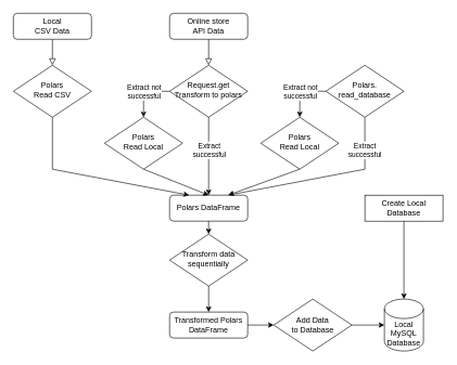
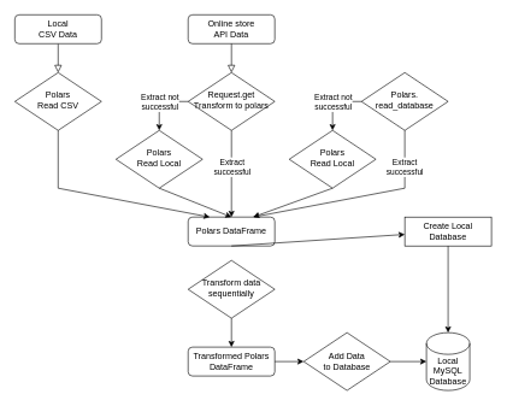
  <mxCell id="0" />
  <mxCell id="1" parent="0" />
  <mxCell id="2" value="" style="rounded=0;html=1;jettySize=auto;orthogonalLoop=1;fontSize=11;endArrow=block;endFill=0;endSize=8;strokeWidth=1;shadow=0;labelBackgroundColor=none;edgeStyle=orthogonalEdgeStyle;" parent="1" source="3" target="4" edge="1"><mxGeometry relative="1" as="geometry" /></mxCell>
  <mxCell id="3" value="&lt;div&gt;Local&lt;/div&gt;CSV Data" style="rounded=1;whiteSpace=wrap;html=1;fontSize=12;glass=0;strokeWidth=1;shadow=0;" parent="1" vertex="1"><mxGeometry x="20" y="20" width="120" height="40" as="geometry" /></mxCell>
  <mxCell id="4" value="Polars&lt;br&gt;Read CSV" style="rhombus;whiteSpace=wrap;html=1;shadow=0;fontFamily=Helvetica;fontSize=12;align=center;strokeWidth=1;spacing=6;spacingTop=-4;" parent="1" vertex="1"><mxGeometry x="20" y="100" width="120" height="80" as="geometry" /></mxCell>
  <mxCell id="5" value="&lt;div&gt;Online store&lt;/div&gt;&lt;div&gt;API Data&lt;/div&gt;" style="rounded=1;whiteSpace=wrap;html=1;fontSize=12;glass=0;strokeWidth=1;shadow=0;" vertex="1" parent="1"><mxGeometry x="260" y="20" width="120" height="40" as="geometry" /></mxCell>
  <mxCell id="6" value="Request.get&lt;br&gt;Transform to polars" style="rhombus;whiteSpace=wrap;html=1;shadow=0;fontFamily=Helvetica;fontSize=12;align=center;strokeWidth=1;spacing=6;spacingTop=-4;" vertex="1" parent="1"><mxGeometry x="260" y="100" width="120" height="80" as="geometry" /></mxCell>
  <mxCell id="7" value="" style="rounded=0;html=1;jettySize=auto;orthogonalLoop=1;fontSize=11;endArrow=block;endFill=0;endSize=8;strokeWidth=1;shadow=0;labelBackgroundColor=none;edgeStyle=orthogonalEdgeStyle;exitX=0.5;exitY=1;exitDx=0;exitDy=0;entryX=0.5;entryY=0;entryDx=0;entryDy=0;" edge="1" parent="1" source="5" target="6"><mxGeometry relative="1" as="geometry"><mxPoint x="170" y="70" as="sourcePoint" /><mxPoint x="170" y="120" as="targetPoint" /></mxGeometry></mxCell>
  <mxCell id="8" value="Polars.&lt;div&gt;read_database&lt;/div&gt;" style="rhombus;whiteSpace=wrap;html=1;shadow=0;fontFamily=Helvetica;fontSize=12;align=center;strokeWidth=1;spacing=6;spacingTop=-4;" vertex="1" parent="1"><mxGeometry x="500" y="100" width="120" height="80" as="geometry" /></mxCell>
  <mxCell id="9" value="" style="endArrow=classic;html=1;rounded=0;exitX=0;exitY=0.5;exitDx=0;exitDy=0;entryX=0.5;entryY=0;entryDx=0;entryDy=0;" edge="1" parent="1" source="8" target="18"><mxGeometry relative="1" as="geometry"><mxPoint x="390" y="320" as="sourcePoint" /><mxPoint x="420" y="180" as="targetPoint" /><Array as="points"><mxPoint x="460" y="140" /></Array></mxGeometry></mxCell>
  <mxCell id="10" value="Extract not&lt;br&gt;successful" style="edgeLabel;resizable=0;html=1;;align=center;verticalAlign=middle;" connectable="0" vertex="1" parent="9"><mxGeometry relative="1" as="geometry" /></mxCell>
  <mxCell id="11" value="" style="endArrow=classic;html=1;rounded=0;exitX=0;exitY=0.5;exitDx=0;exitDy=0;entryX=0.5;entryY=0;entryDx=0;entryDy=0;" edge="1" parent="1" source="6" target="17"><mxGeometry relative="1" as="geometry"><mxPoint x="240" y="140" as="sourcePoint" /><mxPoint x="220" y="180" as="targetPoint" /><Array as="points"><mxPoint x="220" y="140" /></Array></mxGeometry></mxCell>
  <mxCell id="12" value="Extract not&lt;br&gt;successful" style="edgeLabel;resizable=0;html=1;;align=center;verticalAlign=middle;" connectable="0" vertex="1" parent="11"><mxGeometry relative="1" as="geometry" /></mxCell>
  <mxCell id="13" value="" style="endArrow=classic;html=1;rounded=0;exitX=0.5;exitY=1;exitDx=0;exitDy=0;entryX=0.75;entryY=0;entryDx=0;entryDy=0;" edge="1" parent="1" source="8" target="19"><mxGeometry relative="1" as="geometry"><mxPoint x="600" y="250" as="sourcePoint" /><mxPoint x="520" y="300" as="targetPoint" /><Array as="points"><mxPoint x="560" y="260" /></Array></mxGeometry></mxCell>
  <mxCell id="14" value="Extract&lt;br&gt;successful" style="edgeLabel;resizable=0;html=1;;align=center;verticalAlign=middle;" connectable="0" vertex="1" parent="13"><mxGeometry relative="1" as="geometry"><mxPoint x="65" y="-42" as="offset" /></mxGeometry></mxCell>
  <mxCell id="15" value="" style="endArrow=classic;html=1;rounded=0;exitX=0.5;exitY=1;exitDx=0;exitDy=0;entryX=0.5;entryY=0;entryDx=0;entryDy=0;" edge="1" parent="1" source="6" target="19"><mxGeometry relative="1" as="geometry"><mxPoint x="330" y="190" as="sourcePoint" /><mxPoint x="320" y="300" as="targetPoint" /><Array as="points" /></mxGeometry></mxCell>
  <mxCell id="16" value="Extract&lt;br&gt;successful" style="edgeLabel;resizable=0;html=1;;align=center;verticalAlign=middle;" connectable="0" vertex="1" parent="15"><mxGeometry relative="1" as="geometry"><mxPoint y="-10" as="offset" /></mxGeometry></mxCell>
  <mxCell id="17" value="Polars&lt;br&gt;Read Local" style="rhombus;whiteSpace=wrap;html=1;shadow=0;fontFamily=Helvetica;fontSize=12;align=center;strokeWidth=1;spacing=6;spacingTop=-4;" vertex="1" parent="1"><mxGeometry x="160" y="180" width="120" height="80" as="geometry" /></mxCell>
  <mxCell id="18" value="Polars&lt;br&gt;Read Local" style="rhombus;whiteSpace=wrap;html=1;shadow=0;fontFamily=Helvetica;fontSize=12;align=center;strokeWidth=1;spacing=6;spacingTop=-4;" vertex="1" parent="1"><mxGeometry x="400" y="180" width="120" height="80" as="geometry" /></mxCell>
  <mxCell id="19" value="&lt;div&gt;Polars DataFrame&lt;/div&gt;" style="rounded=1;whiteSpace=wrap;html=1;fontSize=12;glass=0;strokeWidth=1;shadow=0;" vertex="1" parent="1"><mxGeometry x="260" y="300" width="120" height="40" as="geometry" /></mxCell>
  <mxCell id="20" value="" style="endArrow=classic;html=1;rounded=0;exitX=0.5;exitY=1;exitDx=0;exitDy=0;entryX=0.75;entryY=0;entryDx=0;entryDy=0;" edge="1" parent="1" source="18" target="19"><mxGeometry width="50" height="50" relative="1" as="geometry"><mxPoint x="380" y="330" as="sourcePoint" /><mxPoint x="430" y="280" as="targetPoint" /><Array as="points" /></mxGeometry></mxCell>
  <mxCell id="21" value="" style="endArrow=classic;html=1;rounded=0;exitX=0.5;exitY=1;exitDx=0;exitDy=0;entryX=0.5;entryY=0;entryDx=0;entryDy=0;" edge="1" parent="1" source="17" target="19"><mxGeometry width="50" height="50" relative="1" as="geometry"><mxPoint x="380" y="330" as="sourcePoint" /><mxPoint x="430" y="280" as="targetPoint" /><Array as="points" /></mxGeometry></mxCell>
  <mxCell id="22" value="" style="endArrow=classic;html=1;rounded=0;entryX=0.25;entryY=0;entryDx=0;entryDy=0;exitX=0.5;exitY=1;exitDx=0;exitDy=0;" edge="1" parent="1" source="4" target="19"><mxGeometry width="50" height="50" relative="1" as="geometry"><mxPoint x="380" y="330" as="sourcePoint" /><mxPoint x="430" y="280" as="targetPoint" /><Array as="points"><mxPoint x="80" y="260" /></Array></mxGeometry></mxCell>
  <mxCell id="23" value="Transform data&lt;div&gt;sequentially&lt;/div&gt;" style="rhombus;whiteSpace=wrap;html=1;shadow=0;fontFamily=Helvetica;fontSize=12;align=center;strokeWidth=1;spacing=6;spacingTop=-4;" vertex="1" parent="1"><mxGeometry x="260" y="360" width="120" height="80" as="geometry" /></mxCell>
- <mxCell id="24" value="" style="endArrow=classic;html=1;rounded=0;exitX=0.5;exitY=1;exitDx=0;exitDy=0;entryX=0.5;entryY=0;entryDx=0;entryDy=0;" edge="1" parent="1" source="19" target="23"><mxGeometry width="50" height="50" relative="1" as="geometry"><mxPoint x="390" y="500" as="sourcePoint" /><mxPoint x="440" y="450" as="targetPoint" /></mxGeometry></mxCell>
+ <mxCell id="24" value="" style="endArrow=classic;html=1;rounded=0;exitX=0.5;exitY=1;exitDx=0;exitDy=0;" edge="1" parent="1" source="19" target="26"><mxGeometry width="50" height="50" relative="1" as="geometry"><mxPoint x="390" y="500" as="sourcePoint" /><mxPoint x="440" y="450" as="targetPoint" /></mxGeometry></mxCell>
  <mxCell id="25" value="Local MySQL Database" style="shape=cylinder3;whiteSpace=wrap;html=1;boundedLbl=1;backgroundOutline=1;size=15;" vertex="1" parent="1"><mxGeometry x="590" y="460" width="60" height="80" as="geometry" /></mxCell>
  <mxCell id="26" value="Create Local&lt;br&gt;Database" style="rounded=0;whiteSpace=wrap;html=1;" vertex="1" parent="1"><mxGeometry x="560" y="300" width="120" height="40" as="geometry" /></mxCell>
  <mxCell id="27" value="" style="endArrow=classic;html=1;rounded=0;exitX=0.5;exitY=1;exitDx=0;exitDy=0;entryX=0.5;entryY=0;entryDx=0;entryDy=0;entryPerimeter=0;" edge="1" parent="1" source="26" target="25"><mxGeometry width="50" height="50" relative="1" as="geometry"><mxPoint x="390" y="330" as="sourcePoint" /><mxPoint x="440" y="280" as="targetPoint" /></mxGeometry></mxCell>
  <mxCell id="28" value="Add Data&lt;div&gt;to Database&lt;/div&gt;" style="rhombus;whiteSpace=wrap;html=1;" vertex="1" parent="1"><mxGeometry x="420" y="460" width="120" height="80" as="geometry" /></mxCell>
  <mxCell id="29" value="&lt;div&gt;Transformed Polars DataFrame&lt;/div&gt;" style="rounded=1;whiteSpace=wrap;html=1;fontSize=12;glass=0;strokeWidth=1;shadow=0;" vertex="1" parent="1"><mxGeometry x="260" y="480" width="120" height="40" as="geometry" /></mxCell>
  <mxCell id="30" value="" style="endArrow=classic;html=1;rounded=0;exitX=0.5;exitY=1;exitDx=0;exitDy=0;entryX=0.5;entryY=0;entryDx=0;entryDy=0;" edge="1" parent="1" source="23" target="29"><mxGeometry width="50" height="50" relative="1" as="geometry"><mxPoint x="390" y="330" as="sourcePoint" /><mxPoint x="440" y="280" as="targetPoint" /></mxGeometry></mxCell>
  <mxCell id="31" value="" style="endArrow=classic;html=1;rounded=0;exitX=1;exitY=0.5;exitDx=0;exitDy=0;entryX=0;entryY=0.5;entryDx=0;entryDy=0;" edge="1" parent="1" source="29" target="28"><mxGeometry width="50" height="50" relative="1" as="geometry"><mxPoint x="390" y="330" as="sourcePoint" /><mxPoint x="440" y="280" as="targetPoint" /></mxGeometry></mxCell>
  <mxCell id="32" value="" style="endArrow=classic;html=1;rounded=0;exitX=1;exitY=0.5;exitDx=0;exitDy=0;entryX=0;entryY=0.5;entryDx=0;entryDy=0;entryPerimeter=0;" edge="1" parent="1" source="28" target="25"><mxGeometry width="50" height="50" relative="1" as="geometry"><mxPoint x="390" y="330" as="sourcePoint" /><mxPoint x="440" y="280" as="targetPoint" /></mxGeometry></mxCell>
